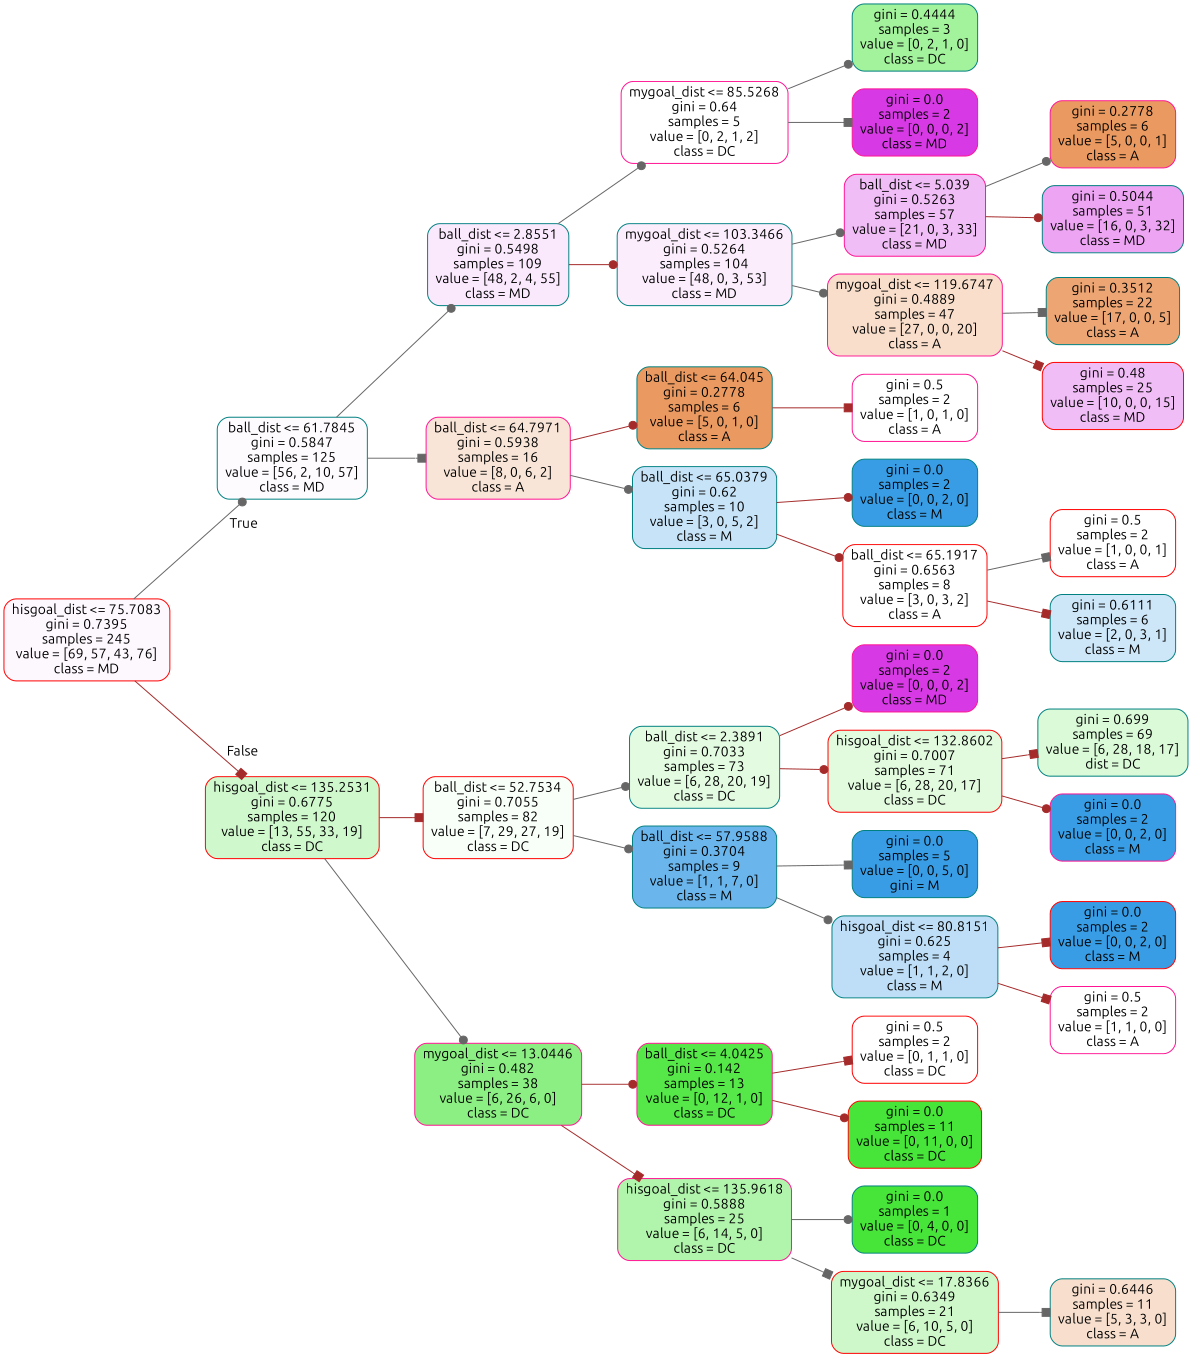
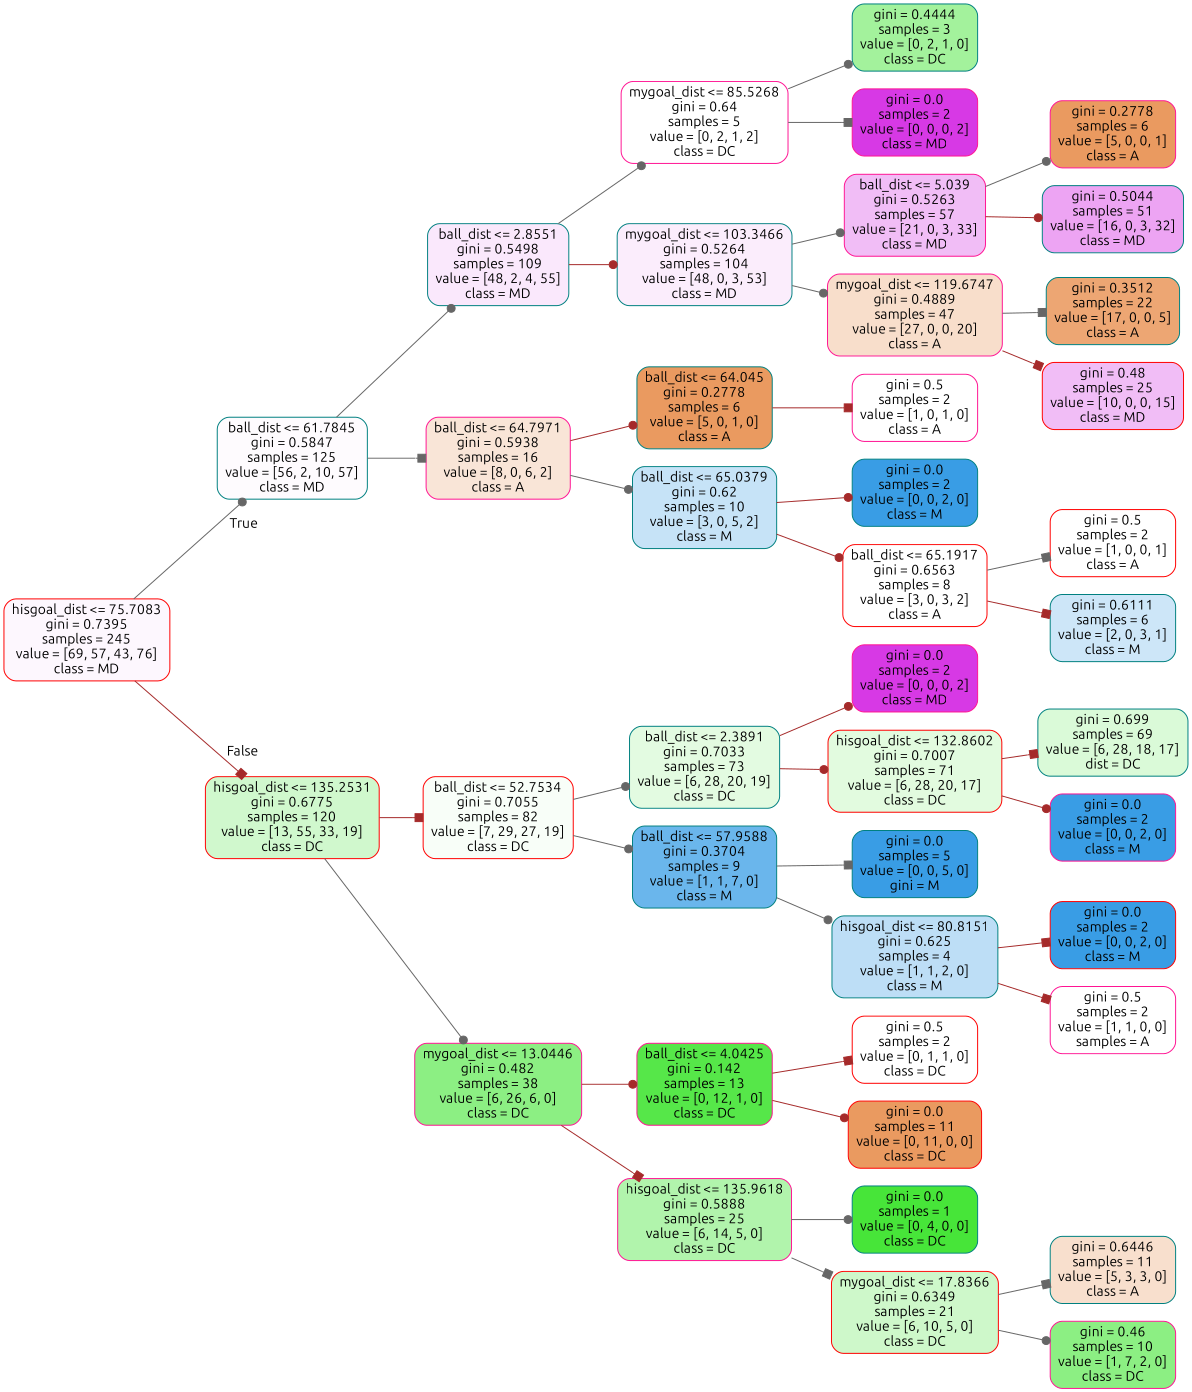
  digraph {
    fontname=Ubuntu
    rankdir=LR
    node [color=teal fillcolor="#e5813900" fontname=Ubuntu shape=box style="filled, rounded"]
    edge [arrowhead=dot color=gray40 fontname=Ubuntu]
    n1 [color=red fillcolor="#d739e50a" label="hisgoal_dist <= 75.7083\ngini = 0.7395\nsamples = 245\nvalue = [69, 57, 43, 76]\nclass = MD"]
    n2 [fillcolor="#d739e504" label="ball_dist <= 61.7845\ngini = 0.5847\nsamples = 125\nvalue = [56, 2, 10, 57]\nclass = MD"]
    n3 [color=red fillcolor="#47e53940" label="hisgoal_dist <= 135.2531\ngini = 0.6775\nsamples = 120\nvalue = [13, 55, 33, 19]\nclass = DC"]
    n4 [fillcolor="#d739e51d" label="ball_dist <= 2.8551\ngini = 0.5498\nsamples = 109\nvalue = [48, 2, 4, 55]\nclass = MD"]
    n5 [color=deeppink fillcolor="#e5813933" label="ball_dist <= 64.7971\ngini = 0.5938\nsamples = 16\nvalue = [8, 0, 6, 2]\nclass = A"]
    n6 [color=red fillcolor="#47e53909" label="ball_dist <= 52.7534\ngini = 0.7055\nsamples = 82\nvalue = [7, 29, 27, 19]\nclass = DC"]
    n7 [color=deeppink fillcolor="#47e5399f" label="mygoal_dist <= 13.0446\ngini = 0.482\nsamples = 38\nvalue = [6, 26, 6, 0]\nclass = DC"]
    n8 [color=deeppink fillcolor="#47e53900" label="mygoal_dist <= 85.5268\ngini = 0.64\nsamples = 5\nvalue = [0, 2, 1, 2]\nclass = DC"]
    n9 [fillcolor="#d739e517" label="mygoal_dist <= 103.3466\ngini = 0.5264\nsamples = 104\nvalue = [48, 0, 3, 53]\nclass = MD"]
    n10 [fillcolor="#e58139cc" label="ball_dist <= 64.045\ngini = 0.2778\nsamples = 6\nvalue = [5, 0, 1, 0]\nclass = A"]
    n11 [fillcolor="#399de549" label="ball_dist <= 65.0379\ngini = 0.62\nsamples = 10\nvalue = [3, 0, 5, 2]\nclass = M"]
    n12 [fillcolor="#47e5397f" label="gini = 0.4444\nsamples = 3\nvalue = [0, 2, 1, 0]\nclass = DC"]
    n13 [color=deeppink fillcolor="#d739e5ff" label="gini = 0.0\nsamples = 2\nvalue = [0, 0, 0, 2]\nclass = MD"]
    n14 [color=deeppink fillcolor="#d739e555" label="ball_dist <= 5.039\ngini = 0.5263\nsamples = 57\nvalue = [21, 0, 3, 33]\nclass = MD"]
    n15 [color=deeppink fillcolor="#e5813942" label="mygoal_dist <= 119.6747\ngini = 0.4889\nsamples = 47\nvalue = [27, 0, 0, 20]\nclass = A"]
    n16 [color=deeppink fillcolor="#e58139cc" label="gini = 0.2778\nsamples = 6\nvalue = [5, 0, 0, 1]\nclass = A"]
    n17 [fillcolor="#d739e575" label="gini = 0.5044\nsamples = 51\nvalue = [16, 0, 3, 32]\nclass = MD"]
    n18 [fillcolor="#e58139b4" label="gini = 0.3512\nsamples = 22\nvalue = [17, 0, 0, 5]\nclass = A"]
    n19 [color=red fillcolor="#d739e555" label="gini = 0.48\nsamples = 25\nvalue = [10, 0, 0, 15]\nclass = MD"]
    n20 [color=deeppink label="gini = 0.5\nsamples = 2\nvalue = [1, 0, 1, 0]\nclass = A"]
    n21 [fillcolor="#399de5ff" label="gini = 0.0\nsamples = 2\nvalue = [0, 0, 2, 0]\nclass = M"]
    n22 [color=red label="ball_dist <= 65.1917\ngini = 0.6563\nsamples = 8\nvalue = [3, 0, 3, 2]\nclass = A"]
    n23 [color=red label="gini = 0.5\nsamples = 2\nvalue = [1, 0, 0, 1]\nclass = A"]
    n24 [fillcolor="#399de540" label="gini = 0.6111\nsamples = 6\nvalue = [2, 0, 3, 1]\nclass = M"]
    n25 [fillcolor="#47e53926" label="ball_dist <= 2.3891\ngini = 0.7033\nsamples = 73\nvalue = [6, 28, 20, 19]\nclass = DC"]
    n26 [fillcolor="#399de5bf" label="ball_dist <= 57.9588\ngini = 0.3704\nsamples = 9\nvalue = [1, 1, 7, 0]\nclass = M"]
    n27 [color=deeppink fillcolor="#47e539ea" label="ball_dist <= 4.0425\ngini = 0.142\nsamples = 13\nvalue = [0, 12, 1, 0]\nclass = DC"]
    n28 [color=deeppink fillcolor="#47e5396b" label="hisgoal_dist <= 135.9618\ngini = 0.5888\nsamples = 25\nvalue = [6, 14, 5, 0]\nclass = DC"]
    n29 [color=deeppink fillcolor="#d739e5ff" label="gini = 0.0\nsamples = 2\nvalue = [0, 0, 0, 2]\nclass = MD"]
    n30 [color=red fillcolor="#47e53928" label="hisgoal_dist <= 132.8602\ngini = 0.7007\nsamples = 71\nvalue = [6, 28, 20, 17]\nclass = DC"]
    n31 [fillcolor="#399de5ff" label="gini = 0.0\nsamples = 5\nvalue = [0, 0, 5, 0]\ngini = M"]
    n32 [fillcolor="#399de555" label="hisgoal_dist <= 80.8151\ngini = 0.625\nsamples = 4\nvalue = [1, 1, 2, 0]\nclass = M"]
    n33 [fillcolor="#47e53932" label="gini = 0.699\nsamples = 69\nvalue = [6, 28, 18, 17]\ndist = DC"]
    n34 [color=deeppink fillcolor="#399de5ff" label="gini = 0.0\nsamples = 2\nvalue = [0, 0, 2, 0]\nclass = M"]
    n35 [color=red fillcolor="#399de5ff" label="gini = 0.0\nsamples = 2\nvalue = [0, 0, 2, 0]\nclass = M"]
-   n36 [color=deeppink label="gini = 0.5\nsamples = 2\nvalue = [1, 1, 0, 0]\nclass = A"]
+   n36 [color=deeppink label="gini = 0.5\nsamples = 2\nvalue = [1, 1, 0, 0]\nsamples = A"]
    n37 [color=red fillcolor="#47e53900" label="gini = 0.5\nsamples = 2\nvalue = [0, 1, 1, 0]\nclass = DC"]
-   n38 [color=red fillcolor="#47e539ff" label="gini = 0.0\nsamples = 11\nvalue = [0, 11, 0, 0]\nclass = DC"]
+   n38 [color=red fillcolor="#e58139cc" label="gini = 0.0\nsamples = 11\nvalue = [0, 11, 0, 0]\nclass = DC"]
    n39 [fillcolor="#47e539ff" label="gini = 0.0\nsamples = 1\nvalue = [0, 4, 0, 0]\nclass = DC"]
    n40 [color=red fillcolor="#47e53944" label="mygoal_dist <= 17.8366\ngini = 0.6349\nsamples = 21\nvalue = [6, 10, 5, 0]\nclass = DC"]
    n41 [fillcolor="#e5813940" label="gini = 0.6446\nsamples = 11\nvalue = [5, 3, 3, 0]\nclass = A"]
+   n42 [color=deeppink fillcolor="#47e5399f" label="gini = 0.46\nsamples = 10\nvalue = [1, 7, 2, 0]\nclass = DC"]
    n1 -> n2 [headlabel=True labelangle=45 labeldistance=2.5]
    n1 -> n3 [arrowhead=box color=brown headlabel=False labelangle=-45 labeldistance=2.5]
    n2 -> n4
    n2 -> n5 [arrowhead=box]
    n3 -> n6 [arrowhead=box color=brown]
    n3 -> n7
    n4 -> n8
    n4 -> n9 [color=brown]
    n5 -> n10 [color=brown]
    n5 -> n11
    n6 -> n25
    n6 -> n26
    n7 -> n27 [color=brown]
    n7 -> n28 [arrowhead=box color=brown]
    n8 -> n12
    n8 -> n13 [arrowhead=box]
    n9 -> n14
    n9 -> n15
    n10 -> n20 [arrowhead=box color=brown]
    n11 -> n21 [color=brown]
    n11 -> n22 [color=brown]
    n14 -> n16
    n14 -> n17 [color=brown]
    n15 -> n18 [arrowhead=box]
    n15 -> n19 [arrowhead=box color=brown]
    n22 -> n23 [arrowhead=box]
    n22 -> n24 [arrowhead=box color=brown]
    n25 -> n29 [color=brown]
    n25 -> n30 [color=brown]
    n26 -> n31 [arrowhead=box]
    n26 -> n32
    n27 -> n37 [arrowhead=box color=brown]
    n27 -> n38 [color=brown]
    n28 -> n39
    n28 -> n40 [arrowhead=box]
    n30 -> n33 [arrowhead=box color=brown]
    n30 -> n34 [color=brown]
    n32 -> n35 [arrowhead=box color=brown]
    n32 -> n36 [arrowhead=box color=brown]
    n40 -> n41 [arrowhead=box]
+   n40 -> n42
  }
